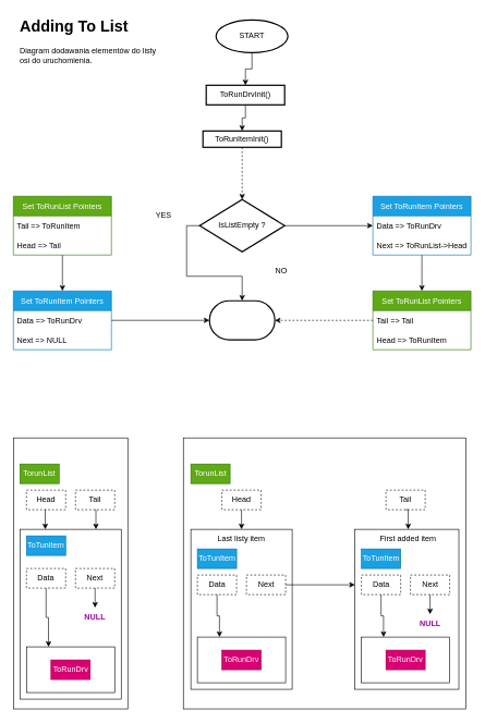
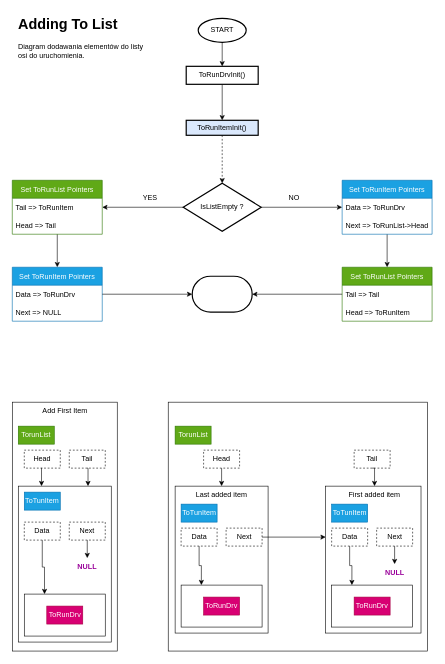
  <mxCell id="0" />
  <mxCell id="1" parent="0" />
  <mxCell id="2" value="&lt;h1&gt;Adding To List&lt;/h1&gt;&lt;p&gt;Diagram dodawania elementów do listy osi do uruchomienia.&lt;/p&gt;" style="text;html=1;strokeColor=none;fillColor=none;spacing=5;spacingTop=-20;whiteSpace=wrap;overflow=hidden;rounded=0;" parent="1" vertex="1"><mxGeometry x="25" y="20" width="220" height="90" as="geometry" /></mxCell>
  <mxCell id="3" value="" style="edgeStyle=orthogonalEdgeStyle;rounded=0;orthogonalLoop=1;jettySize=auto;html=1;" parent="1" source="4" target="11" edge="1"><mxGeometry relative="1" as="geometry" /></mxCell>
- <mxCell id="4" value="START" style="strokeWidth=2;html=1;shape=mxgraph.flowchart.start_1;whiteSpace=wrap;" parent="1" vertex="1"><mxGeometry x="330" y="30" width="110" height="50" as="geometry" /></mxCell>
- <mxCell id="5" style="edgeStyle=orthogonalEdgeStyle;rounded=0;orthogonalLoop=1;jettySize=auto;html=1;exitX=0;exitY=0.5;exitDx=0;exitDy=0;fontColor=#FFFFFF;" edge="1" parent="1" source="7" target="45"><mxGeometry relative="1" as="geometry" /></mxCell>
+ <mxCell id="4" value="START" style="strokeWidth=2;html=1;shape=mxgraph.flowchart.start_1;whiteSpace=wrap;" parent="1" vertex="1"><mxGeometry x="330" y="30" width="80" height="40" as="geometry" /></mxCell>
+ <mxCell id="5" style="edgeStyle=orthogonalEdgeStyle;rounded=0;orthogonalLoop=1;jettySize=auto;html=1;exitX=0;exitY=0.5;exitDx=0;exitDy=0;entryX=1;entryY=0.5;entryDx=0;entryDy=0;fontColor=#FFFFFF;" edge="1" parent="1" source="7" target="16"><mxGeometry relative="1" as="geometry" /></mxCell>
  <mxCell id="6" style="edgeStyle=orthogonalEdgeStyle;rounded=0;orthogonalLoop=1;jettySize=auto;html=1;exitX=1;exitY=0.5;exitDx=0;exitDy=0;entryX=0;entryY=0.5;entryDx=0;entryDy=0;fontColor=#990099;" edge="1" parent="1" source="7" target="39"><mxGeometry relative="1" as="geometry" /></mxCell>
  <mxCell id="7" value="IsListEmpty ?" style="rhombus;whiteSpace=wrap;html=1;strokeWidth=2;" parent="1" vertex="1"><mxGeometry x="305" y="305" width="130" height="80" as="geometry" /></mxCell>
  <mxCell id="8" value="YES" style="text;html=1;strokeColor=none;fillColor=none;align=center;verticalAlign=middle;whiteSpace=wrap;rounded=0;" parent="1" vertex="1"><mxGeometry x="220" y="315" width="60" height="30" as="geometry" /></mxCell>
- <mxCell id="9" value="NO" style="text;html=1;strokeColor=none;fillColor=none;align=center;verticalAlign=middle;whiteSpace=wrap;rounded=0;" parent="1" vertex="1"><mxGeometry x="400" y="400" width="60" height="30" as="geometry" /></mxCell>
+ <mxCell id="9" value="NO" style="text;html=1;strokeColor=none;fillColor=none;align=center;verticalAlign=middle;whiteSpace=wrap;rounded=0;" parent="1" vertex="1"><mxGeometry x="460" y="315" width="60" height="30" as="geometry" /></mxCell>
  <mxCell id="10" value="" style="edgeStyle=orthogonalEdgeStyle;rounded=0;orthogonalLoop=1;jettySize=auto;html=1;" parent="1" source="11" target="13" edge="1"><mxGeometry relative="1" as="geometry" /></mxCell>
- <mxCell id="11" value="ToRunDrvInit()" style="whiteSpace=wrap;html=1;strokeWidth=2;" parent="1" vertex="1"><mxGeometry x="315" y="130" width="120" height="30" as="geometry" /></mxCell>
+ <mxCell id="11" value="ToRunDrvInit()" style="whiteSpace=wrap;html=1;strokeWidth=2;" parent="1" vertex="1"><mxGeometry x="310" y="110" width="120" height="30" as="geometry" /></mxCell>
  <mxCell id="12" style="edgeStyle=orthogonalEdgeStyle;rounded=0;orthogonalLoop=1;jettySize=auto;html=1;exitX=0.5;exitY=1;exitDx=0;exitDy=0;entryX=0.5;entryY=0;entryDx=0;entryDy=0;dashed=1;" parent="1" source="13" target="7" edge="1"><mxGeometry relative="1" as="geometry" /></mxCell>
- <mxCell id="13" value="ToRunItemInit()" style="whiteSpace=wrap;html=1;strokeWidth=2;" parent="1" vertex="1"><mxGeometry x="310" y="200" width="120" height="25" as="geometry" /></mxCell>
+ <mxCell id="13" value="ToRunItemInit()" style="whiteSpace=wrap;html=1;strokeWidth=2;fillColor=#dae8fc;" parent="1" vertex="1"><mxGeometry x="310" y="200" width="120" height="25" as="geometry" /></mxCell>
  <mxCell id="14" style="edgeStyle=orthogonalEdgeStyle;rounded=0;orthogonalLoop=1;jettySize=auto;html=1;entryX=0.5;entryY=0;entryDx=0;entryDy=0;fontColor=#FFFFFF;" edge="1" parent="1" source="15" target="18"><mxGeometry relative="1" as="geometry" /></mxCell>
  <mxCell id="15" value="Set ToRunList Pointers" style="swimlane;fontStyle=0;childLayout=stackLayout;horizontal=1;startSize=30;horizontalStack=0;resizeParent=1;resizeParentMax=0;resizeLast=0;collapsible=1;marginBottom=0;fillColor=#60a917;fontColor=#ffffff;strokeColor=#2D7600;" parent="1" vertex="1"><mxGeometry x="20" y="300" width="150" height="90" as="geometry" /></mxCell>
  <mxCell id="16" value="Tail =&gt; ToRunItem" style="text;strokeColor=none;fillColor=none;align=left;verticalAlign=middle;spacingLeft=4;spacingRight=4;overflow=hidden;points=[[0,0.5],[1,0.5]];portConstraint=eastwest;rotatable=0;" parent="15" vertex="1"><mxGeometry y="30" width="150" height="30" as="geometry" /></mxCell>
  <mxCell id="17" value="Head =&gt; Tail" style="text;strokeColor=none;fillColor=none;align=left;verticalAlign=middle;spacingLeft=4;spacingRight=4;overflow=hidden;points=[[0,0.5],[1,0.5]];portConstraint=eastwest;rotatable=0;" parent="15" vertex="1"><mxGeometry y="60" width="150" height="30" as="geometry" /></mxCell>
  <mxCell id="18" value="Set ToRunItem Pointers" style="swimlane;fontStyle=0;childLayout=stackLayout;horizontal=1;startSize=30;horizontalStack=0;resizeParent=1;resizeParentMax=0;resizeLast=0;collapsible=1;marginBottom=0;fillColor=#1ba1e2;fontColor=#ffffff;strokeColor=#006EAF;" parent="1" vertex="1"><mxGeometry x="20" y="445" width="150" height="90" as="geometry" /></mxCell>
  <mxCell id="19" value="Data =&gt; ToRunDrv" style="text;strokeColor=none;fillColor=none;align=left;verticalAlign=middle;spacingLeft=4;spacingRight=4;overflow=hidden;points=[[0,0.5],[1,0.5]];portConstraint=eastwest;rotatable=0;" parent="18" vertex="1"><mxGeometry y="30" width="150" height="30" as="geometry" /></mxCell>
  <mxCell id="20" value="Next =&gt; NULL" style="text;strokeColor=none;fillColor=none;align=left;verticalAlign=middle;spacingLeft=4;spacingRight=4;overflow=hidden;points=[[0,0.5],[1,0.5]];portConstraint=eastwest;rotatable=0;" parent="18" vertex="1"><mxGeometry y="60" width="150" height="30" as="geometry" /></mxCell>
  <mxCell id="21" value="TorunList" style="text;html=1;strokeColor=#2D7600;fillColor=#60a917;align=center;verticalAlign=middle;whiteSpace=wrap;rounded=0;fontColor=#ffffff;" vertex="1" parent="1"><mxGeometry x="30" y="710" width="60" height="30" as="geometry" /></mxCell>
  <mxCell id="22" value="ToRunDrv" style="text;html=1;strokeColor=#A50040;fillColor=#d80073;align=center;verticalAlign=middle;whiteSpace=wrap;rounded=0;fontColor=#ffffff;" vertex="1" parent="1"><mxGeometry x="77.5" y="1010" width="60" height="30" as="geometry" /></mxCell>
  <mxCell id="23" value="ToTunItem" style="text;html=1;strokeColor=#006EAF;fillColor=#1ba1e2;align=center;verticalAlign=middle;whiteSpace=wrap;rounded=0;fontColor=#ffffff;" vertex="1" parent="1"><mxGeometry x="40" y="820" width="60" height="30" as="geometry" /></mxCell>
  <mxCell id="24" value="" style="rounded=0;whiteSpace=wrap;html=1;fillColor=none;" vertex="1" parent="1"><mxGeometry x="20" y="670" width="175" height="415" as="geometry" /></mxCell>
  <mxCell id="25" style="edgeStyle=orthogonalEdgeStyle;rounded=0;orthogonalLoop=1;jettySize=auto;html=1;exitX=0.5;exitY=1;exitDx=0;exitDy=0;entryX=0.25;entryY=0;entryDx=0;entryDy=0;" edge="1" parent="1" source="26" target="29"><mxGeometry relative="1" as="geometry" /></mxCell>
  <mxCell id="26" value="Head" style="text;html=1;strokeColor=default;fillColor=none;align=center;verticalAlign=middle;whiteSpace=wrap;rounded=0;dashed=1;" vertex="1" parent="1"><mxGeometry x="40" y="750" width="60" height="30" as="geometry" /></mxCell>
  <mxCell id="27" style="edgeStyle=orthogonalEdgeStyle;rounded=0;orthogonalLoop=1;jettySize=auto;html=1;exitX=0.5;exitY=1;exitDx=0;exitDy=0;entryX=0.75;entryY=0;entryDx=0;entryDy=0;" edge="1" parent="1" source="28" target="29"><mxGeometry relative="1" as="geometry" /></mxCell>
  <mxCell id="28" value="Tail" style="text;html=1;strokeColor=default;fillColor=none;align=center;verticalAlign=middle;whiteSpace=wrap;rounded=0;dashed=1;" vertex="1" parent="1"><mxGeometry x="115" y="750" width="60" height="30" as="geometry" /></mxCell>
  <mxCell id="29" value="" style="rounded=0;whiteSpace=wrap;html=1;fillColor=none;" vertex="1" parent="1"><mxGeometry x="30" y="810" width="155" height="260" as="geometry" /></mxCell>
  <mxCell id="30" value="" style="rounded=0;whiteSpace=wrap;html=1;strokeColor=default;fillColor=none;" vertex="1" parent="1"><mxGeometry x="40" y="990" width="135" height="70" as="geometry" /></mxCell>
  <mxCell id="31" style="edgeStyle=orthogonalEdgeStyle;rounded=0;orthogonalLoop=1;jettySize=auto;html=1;exitX=0.5;exitY=1;exitDx=0;exitDy=0;entryX=0.25;entryY=0;entryDx=0;entryDy=0;" edge="1" parent="1" source="32" target="30"><mxGeometry relative="1" as="geometry" /></mxCell>
  <mxCell id="32" value="Data" style="text;html=1;strokeColor=default;fillColor=none;align=center;verticalAlign=middle;whiteSpace=wrap;rounded=0;dashed=1;" vertex="1" parent="1"><mxGeometry x="40" y="870" width="60" height="30" as="geometry" /></mxCell>
  <mxCell id="33" style="edgeStyle=orthogonalEdgeStyle;rounded=0;orthogonalLoop=1;jettySize=auto;html=1;exitX=0.5;exitY=1;exitDx=0;exitDy=0;entryX=0.5;entryY=0;entryDx=0;entryDy=0;fontColor=#990099;" edge="1" parent="1" source="34" target="36"><mxGeometry relative="1" as="geometry" /></mxCell>
  <mxCell id="34" value="Next" style="text;html=1;strokeColor=default;fillColor=none;align=center;verticalAlign=middle;whiteSpace=wrap;rounded=0;dashed=1;" vertex="1" parent="1"><mxGeometry x="115" y="870" width="60" height="30" as="geometry" /></mxCell>
+ <mxCell id="35" value="Add First Item" style="text;html=1;strokeColor=none;fillColor=none;align=center;verticalAlign=middle;whiteSpace=wrap;rounded=0;" vertex="1" parent="1"><mxGeometry x="57.5" y="670" width="100" height="30" as="geometry" /></mxCell>
  <mxCell id="36" value="&lt;font color=&quot;#990099&quot;&gt;&lt;b&gt;NULL&lt;/b&gt;&lt;/font&gt;" style="text;html=1;strokeColor=none;fillColor=none;align=center;verticalAlign=middle;whiteSpace=wrap;rounded=0;" vertex="1" parent="1"><mxGeometry x="115" y="930" width="60" height="30" as="geometry" /></mxCell>
  <mxCell id="37" style="edgeStyle=orthogonalEdgeStyle;rounded=0;orthogonalLoop=1;jettySize=auto;html=1;entryX=0.5;entryY=0;entryDx=0;entryDy=0;fontColor=#990099;" edge="1" parent="1" source="38" target="42"><mxGeometry relative="1" as="geometry" /></mxCell>
  <mxCell id="38" value="Set ToRunItem Pointers" style="swimlane;fontStyle=0;childLayout=stackLayout;horizontal=1;startSize=30;horizontalStack=0;resizeParent=1;resizeParentMax=0;resizeLast=0;collapsible=1;marginBottom=0;fillColor=#1ba1e2;fontColor=#ffffff;strokeColor=#006EAF;" vertex="1" parent="1"><mxGeometry x="570" y="300" width="150" height="90" as="geometry"><mxRectangle x="614" y="300" width="160" height="30" as="alternateBounds" /></mxGeometry></mxCell>
  <mxCell id="39" value="Data =&gt; ToRunDrv" style="text;strokeColor=none;fillColor=none;align=left;verticalAlign=middle;spacingLeft=4;spacingRight=4;overflow=hidden;points=[[0,0.5],[1,0.5]];portConstraint=eastwest;rotatable=0;" vertex="1" parent="38"><mxGeometry y="30" width="150" height="30" as="geometry" /></mxCell>
  <mxCell id="40" value="Next =&gt; ToRunList-&gt;Head" style="text;strokeColor=none;fillColor=none;align=left;verticalAlign=middle;spacingLeft=4;spacingRight=4;overflow=hidden;points=[[0,0.5],[1,0.5]];portConstraint=eastwest;rotatable=0;" vertex="1" parent="38"><mxGeometry y="60" width="150" height="30" as="geometry" /></mxCell>
  <mxCell id="41" value="" style="rounded=0;whiteSpace=wrap;html=1;fillColor=none;" vertex="1" parent="1"><mxGeometry x="280" y="670" width="432.5" height="415" as="geometry" /></mxCell>
  <mxCell id="42" value="Set ToRunList Pointers" style="swimlane;fontStyle=0;childLayout=stackLayout;horizontal=1;startSize=30;horizontalStack=0;resizeParent=1;resizeParentMax=0;resizeLast=0;collapsible=1;marginBottom=0;fillColor=#60a917;fontColor=#ffffff;strokeColor=#2D7600;" vertex="1" parent="1"><mxGeometry x="570" y="445" width="150" height="90" as="geometry" /></mxCell>
  <mxCell id="43" value="Tail =&gt; Tail" style="text;strokeColor=none;fillColor=none;align=left;verticalAlign=middle;spacingLeft=4;spacingRight=4;overflow=hidden;points=[[0,0.5],[1,0.5]];portConstraint=eastwest;rotatable=0;" vertex="1" parent="42"><mxGeometry y="30" width="150" height="30" as="geometry" /></mxCell>
  <mxCell id="44" value="Head =&gt; ToRunItem " style="text;strokeColor=none;fillColor=none;align=left;verticalAlign=middle;spacingLeft=4;spacingRight=4;overflow=hidden;points=[[0,0.5],[1,0.5]];portConstraint=eastwest;rotatable=0;" vertex="1" parent="42"><mxGeometry y="60" width="150" height="30" as="geometry" /></mxCell>
  <mxCell id="45" value="&lt;font color=&quot;#ffffff&quot;&gt;END&lt;/font&gt;" style="strokeWidth=2;html=1;shape=mxgraph.flowchart.terminator;whiteSpace=wrap;fontColor=#990099;fillColor=none;" vertex="1" parent="1"><mxGeometry x="320" y="460" width="100" height="60" as="geometry" /></mxCell>
- <mxCell id="46" style="edgeStyle=orthogonalEdgeStyle;rounded=0;orthogonalLoop=1;jettySize=auto;html=1;exitX=0;exitY=0.5;exitDx=0;exitDy=0;entryX=1;entryY=0.5;entryDx=0;entryDy=0;entryPerimeter=0;fontColor=#FFFFFF;dashed=1;" edge="1" parent="1" source="43" target="45"><mxGeometry relative="1" as="geometry" /></mxCell>
+ <mxCell id="46" style="edgeStyle=orthogonalEdgeStyle;rounded=0;orthogonalLoop=1;jettySize=auto;html=1;exitX=0;exitY=0.5;exitDx=0;exitDy=0;entryX=1;entryY=0.5;entryDx=0;entryDy=0;entryPerimeter=0;fontColor=#FFFFFF;" edge="1" parent="1" source="43" target="45"><mxGeometry relative="1" as="geometry" /></mxCell>
  <mxCell id="47" style="edgeStyle=orthogonalEdgeStyle;rounded=0;orthogonalLoop=1;jettySize=auto;html=1;exitX=1;exitY=0.5;exitDx=0;exitDy=0;entryX=0;entryY=0.5;entryDx=0;entryDy=0;entryPerimeter=0;fontColor=#FFFFFF;" edge="1" parent="1" source="19" target="45"><mxGeometry relative="1" as="geometry" /></mxCell>
  <mxCell id="48" value="ToRunDrv" style="text;html=1;strokeColor=#A50040;fillColor=#d80073;align=center;verticalAlign=middle;whiteSpace=wrap;rounded=0;fontColor=#ffffff;" vertex="1" parent="1"><mxGeometry x="590" y="995" width="60" height="30" as="geometry" /></mxCell>
  <mxCell id="49" value="ToTunItem" style="text;html=1;strokeColor=#006EAF;fillColor=#1ba1e2;align=center;verticalAlign=middle;whiteSpace=wrap;rounded=0;fontColor=#ffffff;" vertex="1" parent="1"><mxGeometry x="552.5" y="840" width="60" height="30" as="geometry" /></mxCell>
  <mxCell id="50" value="" style="rounded=0;whiteSpace=wrap;html=1;fillColor=none;" vertex="1" parent="1"><mxGeometry x="542.5" y="810" width="159" height="245" as="geometry" /></mxCell>
  <mxCell id="51" value="" style="rounded=0;whiteSpace=wrap;html=1;strokeColor=default;fillColor=none;" vertex="1" parent="1"><mxGeometry x="552.5" y="975" width="135" height="70" as="geometry" /></mxCell>
  <mxCell id="52" style="edgeStyle=orthogonalEdgeStyle;rounded=0;orthogonalLoop=1;jettySize=auto;html=1;exitX=0.5;exitY=1;exitDx=0;exitDy=0;entryX=0.25;entryY=0;entryDx=0;entryDy=0;" edge="1" parent="1" source="53" target="51"><mxGeometry relative="1" as="geometry" /></mxCell>
  <mxCell id="53" value="Data" style="text;html=1;strokeColor=default;fillColor=none;align=center;verticalAlign=middle;whiteSpace=wrap;rounded=0;dashed=1;" vertex="1" parent="1"><mxGeometry x="552.5" y="880" width="60" height="30" as="geometry" /></mxCell>
  <mxCell id="54" style="edgeStyle=orthogonalEdgeStyle;rounded=0;orthogonalLoop=1;jettySize=auto;html=1;exitX=0.5;exitY=1;exitDx=0;exitDy=0;entryX=0.5;entryY=0;entryDx=0;entryDy=0;fontColor=#990099;" edge="1" parent="1" source="55" target="57"><mxGeometry relative="1" as="geometry" /></mxCell>
  <mxCell id="55" value="Next" style="text;html=1;strokeColor=default;fillColor=none;align=center;verticalAlign=middle;whiteSpace=wrap;rounded=0;dashed=1;" vertex="1" parent="1"><mxGeometry x="627.5" y="880" width="60" height="30" as="geometry" /></mxCell>
  <mxCell id="56" value="First added item" style="text;html=1;strokeColor=none;fillColor=none;align=center;verticalAlign=middle;whiteSpace=wrap;rounded=0;" vertex="1" parent="1"><mxGeometry x="574" y="810" width="100" height="30" as="geometry" /></mxCell>
  <mxCell id="57" value="&lt;font color=&quot;#990099&quot;&gt;&lt;b&gt;NULL&lt;/b&gt;&lt;/font&gt;" style="text;html=1;strokeColor=none;fillColor=none;align=center;verticalAlign=middle;whiteSpace=wrap;rounded=0;" vertex="1" parent="1"><mxGeometry x="627.5" y="940" width="60" height="30" as="geometry" /></mxCell>
  <mxCell id="58" value="TorunList" style="text;html=1;strokeColor=#2D7600;fillColor=#60a917;align=center;verticalAlign=middle;whiteSpace=wrap;rounded=0;fontColor=#ffffff;" vertex="1" parent="1"><mxGeometry x="291.5" y="710" width="60" height="30" as="geometry" /></mxCell>
  <mxCell id="59" value="ToRunDrv" style="text;html=1;strokeColor=#A50040;fillColor=#d80073;align=center;verticalAlign=middle;whiteSpace=wrap;rounded=0;fontColor=#ffffff;" vertex="1" parent="1"><mxGeometry x="339" y="995" width="60" height="30" as="geometry" /></mxCell>
  <mxCell id="60" value="ToTunItem" style="text;html=1;strokeColor=#006EAF;fillColor=#1ba1e2;align=center;verticalAlign=middle;whiteSpace=wrap;rounded=0;fontColor=#ffffff;" vertex="1" parent="1"><mxGeometry x="301.5" y="840" width="60" height="30" as="geometry" /></mxCell>
  <mxCell id="61" style="edgeStyle=orthogonalEdgeStyle;rounded=0;orthogonalLoop=1;jettySize=auto;html=1;exitX=0.5;exitY=1;exitDx=0;exitDy=0;entryX=0.5;entryY=0;entryDx=0;entryDy=0;fontColor=#FFFFFF;" edge="1" parent="1" source="62" target="71"><mxGeometry relative="1" as="geometry" /></mxCell>
  <mxCell id="62" value="Head" style="text;html=1;strokeColor=default;fillColor=none;align=center;verticalAlign=middle;whiteSpace=wrap;rounded=0;dashed=1;" vertex="1" parent="1"><mxGeometry x="339" y="750" width="60" height="30" as="geometry" /></mxCell>
  <mxCell id="63" style="edgeStyle=orthogonalEdgeStyle;rounded=0;orthogonalLoop=1;jettySize=auto;html=1;exitX=0.5;exitY=1;exitDx=0;exitDy=0;entryX=0.5;entryY=0;entryDx=0;entryDy=0;fontColor=#FFFFFF;" edge="1" parent="1" source="64" target="56"><mxGeometry relative="1" as="geometry" /></mxCell>
  <mxCell id="64" value="Tail" style="text;html=1;strokeColor=default;fillColor=none;align=center;verticalAlign=middle;whiteSpace=wrap;rounded=0;dashed=1;" vertex="1" parent="1"><mxGeometry x="590" y="750" width="60" height="30" as="geometry" /></mxCell>
  <mxCell id="65" value="" style="rounded=0;whiteSpace=wrap;html=1;fillColor=none;" vertex="1" parent="1"><mxGeometry x="291.5" y="810" width="155" height="245" as="geometry" /></mxCell>
  <mxCell id="66" value="" style="rounded=0;whiteSpace=wrap;html=1;strokeColor=default;fillColor=none;" vertex="1" parent="1"><mxGeometry x="301.5" y="975" width="135" height="70" as="geometry" /></mxCell>
  <mxCell id="67" style="edgeStyle=orthogonalEdgeStyle;rounded=0;orthogonalLoop=1;jettySize=auto;html=1;exitX=0.5;exitY=1;exitDx=0;exitDy=0;entryX=0.25;entryY=0;entryDx=0;entryDy=0;" edge="1" parent="1" source="68" target="66"><mxGeometry relative="1" as="geometry" /></mxCell>
  <mxCell id="68" value="Data" style="text;html=1;strokeColor=default;fillColor=none;align=center;verticalAlign=middle;whiteSpace=wrap;rounded=0;dashed=1;" vertex="1" parent="1"><mxGeometry x="301.5" y="880" width="60" height="30" as="geometry" /></mxCell>
  <mxCell id="69" style="edgeStyle=orthogonalEdgeStyle;rounded=0;orthogonalLoop=1;jettySize=auto;html=1;exitX=1;exitY=0.5;exitDx=0;exitDy=0;entryX=0;entryY=0.347;entryDx=0;entryDy=0;entryPerimeter=0;fontColor=#FFFFFF;" edge="1" parent="1" source="70" target="50"><mxGeometry relative="1" as="geometry" /></mxCell>
  <mxCell id="70" value="Next" style="text;html=1;strokeColor=default;fillColor=none;align=center;verticalAlign=middle;whiteSpace=wrap;rounded=0;dashed=1;" vertex="1" parent="1"><mxGeometry x="376.5" y="880" width="60" height="30" as="geometry" /></mxCell>
- <mxCell id="71" value="Last listy item" style="text;html=1;strokeColor=none;fillColor=none;align=center;verticalAlign=middle;whiteSpace=wrap;rounded=0;" vertex="1" parent="1"><mxGeometry x="319" y="810" width="100" height="30" as="geometry" /></mxCell>
+ <mxCell id="71" value="Last added item" style="text;html=1;strokeColor=none;fillColor=none;align=center;verticalAlign=middle;whiteSpace=wrap;rounded=0;" vertex="1" parent="1"><mxGeometry x="319" y="810" width="100" height="30" as="geometry" /></mxCell>
